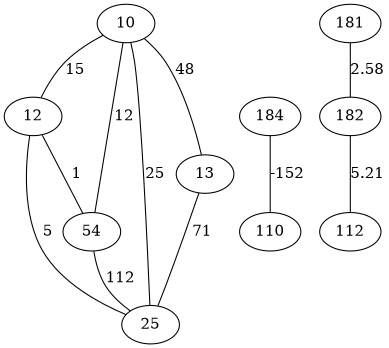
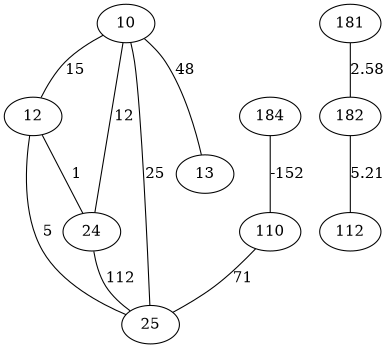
  graph {
    10
    12
-   24 [label=54]
+   24
    25
    13
    n6 [label=184]
    110
    181
    182
    112
    10 -- 12 [label=15]
    10 -- 24 [label=12]
    10 -- 25 [label=25]
    10 -- 13 [label=48]
    12 -- 24 [label=1]
    12 -- 25 [label=5]
    24 -- 25 [label=112]
-   13 -- 25 [label=71]
+   110 -- 25 [label=71]
    n6 -- 110 [label=-152]
    181 -- 182 [label=2.58]
    182 -- 112 [label=5.21]
  }
